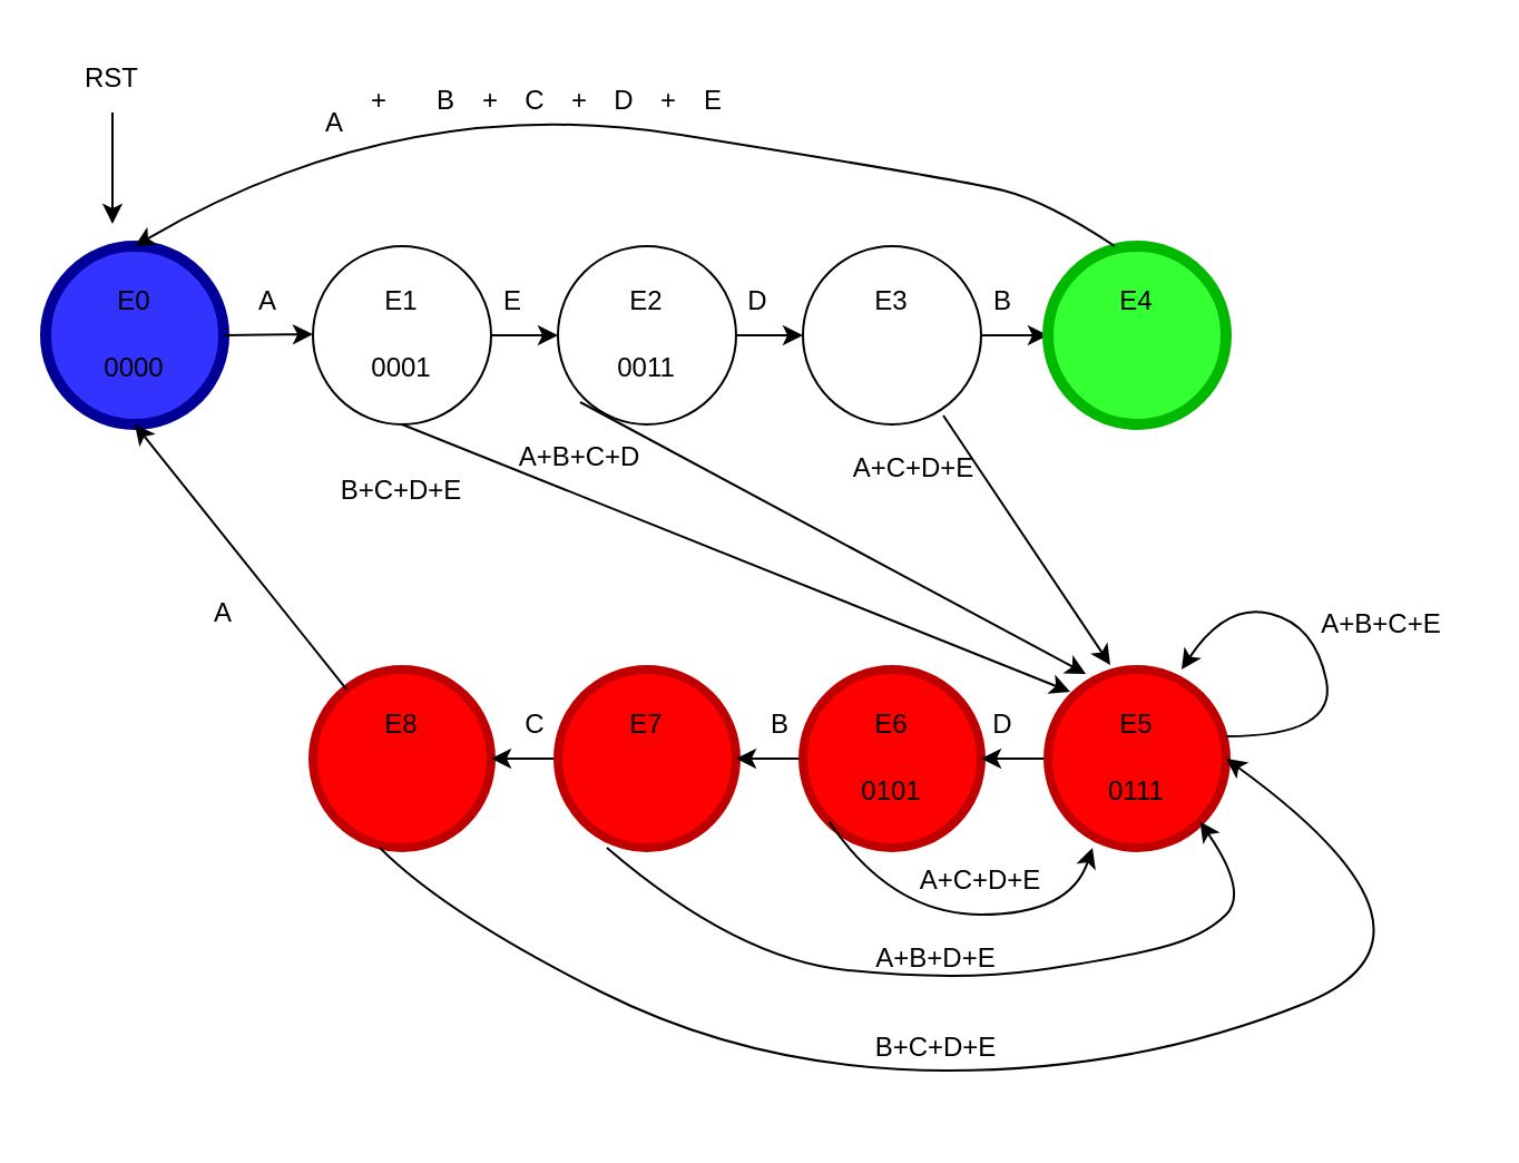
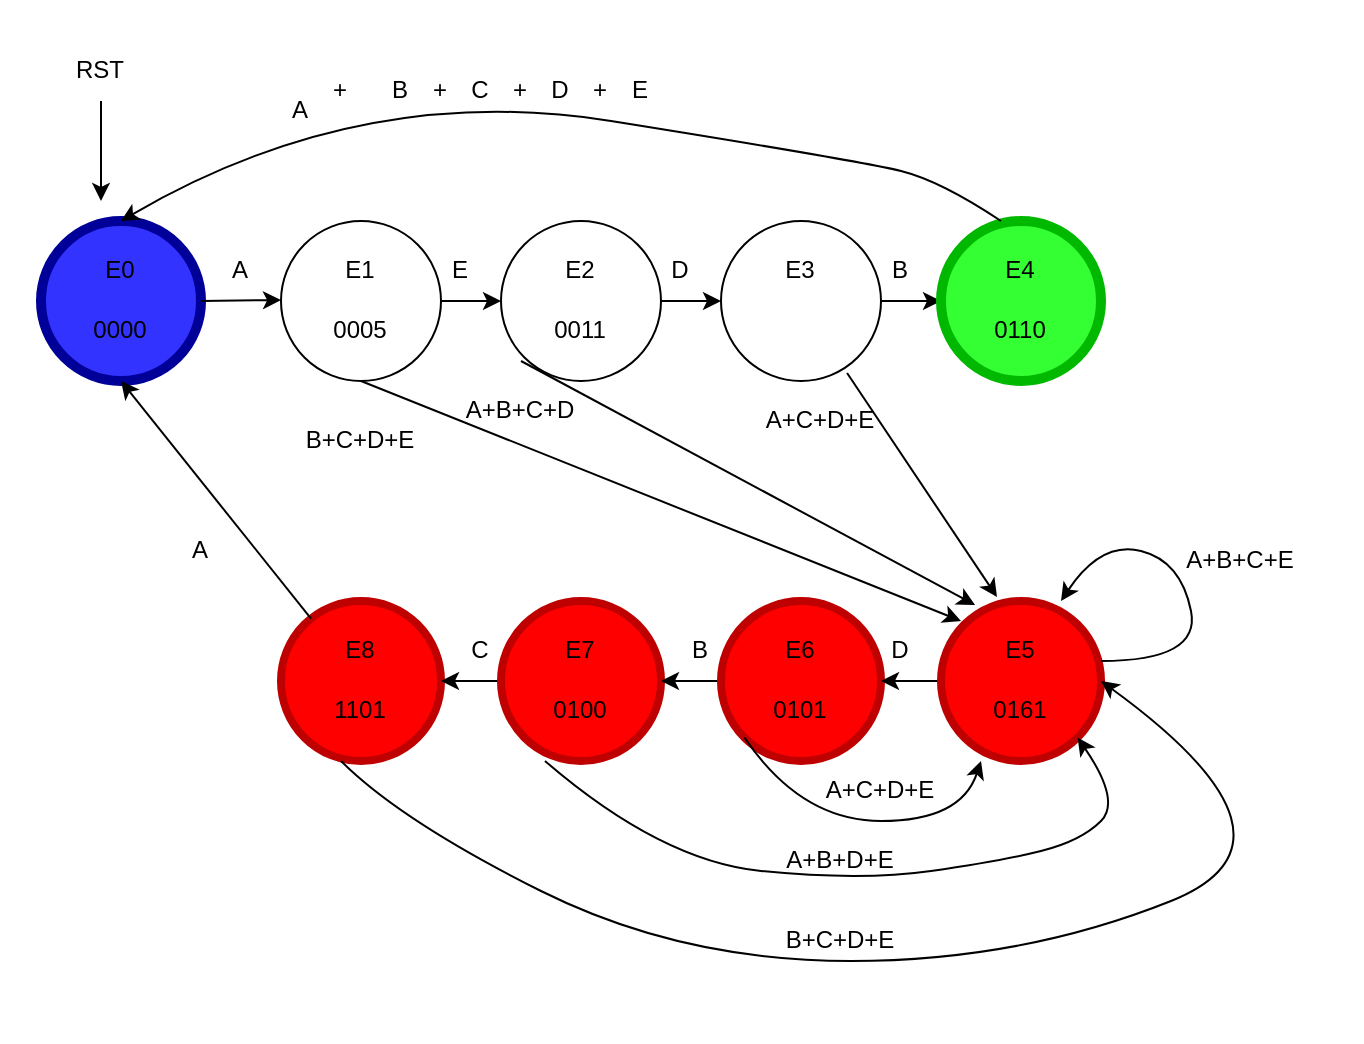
  <mxCell id="0" />
  <mxCell id="1" parent="0" />
  <mxCell id="2" value="" style="ellipse;whiteSpace=wrap;html=1;aspect=fixed;fillColor=#3333FF;strokeColor=#000099;fontColor=#ffffff;strokeWidth=5;" parent="1" vertex="1"><mxGeometry x="20" y="110" width="80" height="80" as="geometry" /></mxCell>
  <mxCell id="3" value="" style="edgeStyle=orthogonalEdgeStyle;rounded=0;orthogonalLoop=1;jettySize=auto;html=1;" edge="1" parent="1" source="4" target="6"><mxGeometry relative="1" as="geometry" /></mxCell>
  <mxCell id="4" value="" style="ellipse;whiteSpace=wrap;html=1;aspect=fixed;" parent="1" vertex="1"><mxGeometry x="140" y="110" width="80" height="80" as="geometry" /></mxCell>
  <mxCell id="5" value="" style="edgeStyle=orthogonalEdgeStyle;rounded=0;orthogonalLoop=1;jettySize=auto;html=1;" edge="1" parent="1" source="6" target="8"><mxGeometry relative="1" as="geometry" /></mxCell>
  <mxCell id="6" value="" style="ellipse;whiteSpace=wrap;html=1;aspect=fixed;" vertex="1" parent="1"><mxGeometry x="250" y="110" width="80" height="80" as="geometry" /></mxCell>
  <mxCell id="7" value="" style="edgeStyle=orthogonalEdgeStyle;rounded=0;orthogonalLoop=1;jettySize=auto;html=1;" edge="1" parent="1" source="8" target="9"><mxGeometry relative="1" as="geometry" /></mxCell>
  <mxCell id="8" value="" style="ellipse;whiteSpace=wrap;html=1;aspect=fixed;" vertex="1" parent="1"><mxGeometry x="360" y="110" width="80" height="80" as="geometry" /></mxCell>
  <mxCell id="9" value="" style="ellipse;whiteSpace=wrap;html=1;aspect=fixed;strokeColor=#00B800;strokeWidth=5;fillColor=#33FF33;" vertex="1" parent="1"><mxGeometry x="470" y="110" width="80" height="80" as="geometry" /></mxCell>
  <mxCell id="10" value="" style="ellipse;whiteSpace=wrap;html=1;aspect=fixed;fillColor=#FF0000;strokeColor=#BF0000;strokeWidth=4;" vertex="1" parent="1"><mxGeometry x="140" y="300" width="80" height="80" as="geometry" /></mxCell>
  <mxCell id="11" value="" style="edgeStyle=orthogonalEdgeStyle;rounded=0;orthogonalLoop=1;jettySize=auto;html=1;" edge="1" parent="1" source="12" target="10"><mxGeometry relative="1" as="geometry" /></mxCell>
  <mxCell id="12" value="" style="ellipse;whiteSpace=wrap;html=1;aspect=fixed;fillColor=#FF0000;strokeColor=#BF0000;strokeWidth=4;" vertex="1" parent="1"><mxGeometry x="250" y="300" width="80" height="80" as="geometry" /></mxCell>
  <mxCell id="13" value="" style="edgeStyle=orthogonalEdgeStyle;rounded=0;orthogonalLoop=1;jettySize=auto;html=1;" edge="1" parent="1" source="14" target="12"><mxGeometry relative="1" as="geometry" /></mxCell>
  <mxCell id="14" value="" style="ellipse;whiteSpace=wrap;html=1;aspect=fixed;fillColor=#FF0000;strokeColor=#BF0000;strokeWidth=4;" vertex="1" parent="1"><mxGeometry x="360" y="300" width="80" height="80" as="geometry" /></mxCell>
  <mxCell id="15" value="" style="edgeStyle=orthogonalEdgeStyle;rounded=0;orthogonalLoop=1;jettySize=auto;html=1;" edge="1" parent="1" source="16" target="14"><mxGeometry relative="1" as="geometry" /></mxCell>
  <mxCell id="16" value="" style="ellipse;whiteSpace=wrap;html=1;aspect=fixed;fillColor=#FF0000;strokeColor=#BF0000;strokeWidth=4;" vertex="1" parent="1"><mxGeometry x="470" y="300" width="80" height="80" as="geometry" /></mxCell>
  <mxCell id="17" value="" style="endArrow=classic;html=1;rounded=0;" edge="1" parent="1"><mxGeometry width="50" height="50" relative="1" as="geometry"><mxPoint x="100" y="150" as="sourcePoint" /><mxPoint x="140" y="149.5" as="targetPoint" /></mxGeometry></mxCell>
  <mxCell id="18" value="E0" style="text;html=1;strokeColor=none;fillColor=none;align=center;verticalAlign=middle;whiteSpace=wrap;rounded=0;" vertex="1" parent="1"><mxGeometry x="30" y="120" width="60" height="30" as="geometry" /></mxCell>
  <mxCell id="19" value="E1" style="text;html=1;strokeColor=none;fillColor=none;align=center;verticalAlign=middle;whiteSpace=wrap;rounded=0;" vertex="1" parent="1"><mxGeometry x="150" y="120" width="60" height="30" as="geometry" /></mxCell>
  <mxCell id="20" value="E2" style="text;html=1;strokeColor=none;fillColor=none;align=center;verticalAlign=middle;whiteSpace=wrap;rounded=0;" vertex="1" parent="1"><mxGeometry x="260" y="120" width="60" height="30" as="geometry" /></mxCell>
  <mxCell id="21" value="E3" style="text;html=1;strokeColor=none;fillColor=none;align=center;verticalAlign=middle;whiteSpace=wrap;rounded=0;" vertex="1" parent="1"><mxGeometry x="370" y="120" width="60" height="30" as="geometry" /></mxCell>
  <mxCell id="22" value="E4" style="text;html=1;strokeColor=none;fillColor=none;align=center;verticalAlign=middle;whiteSpace=wrap;rounded=0;" vertex="1" parent="1"><mxGeometry x="480" y="120" width="60" height="30" as="geometry" /></mxCell>
  <mxCell id="23" value="E5" style="text;html=1;strokeColor=none;fillColor=none;align=center;verticalAlign=middle;whiteSpace=wrap;rounded=0;" vertex="1" parent="1"><mxGeometry x="480" y="310" width="60" height="30" as="geometry" /></mxCell>
  <mxCell id="24" value="E6" style="text;html=1;strokeColor=none;fillColor=none;align=center;verticalAlign=middle;whiteSpace=wrap;rounded=0;" vertex="1" parent="1"><mxGeometry x="370" y="310" width="60" height="30" as="geometry" /></mxCell>
  <mxCell id="25" value="E7" style="text;html=1;strokeColor=none;fillColor=none;align=center;verticalAlign=middle;whiteSpace=wrap;rounded=0;" vertex="1" parent="1"><mxGeometry x="260" y="310" width="60" height="30" as="geometry" /></mxCell>
  <mxCell id="26" value="E8" style="text;html=1;strokeColor=none;fillColor=none;align=center;verticalAlign=middle;whiteSpace=wrap;rounded=0;" vertex="1" parent="1"><mxGeometry x="150" y="310" width="60" height="30" as="geometry" /></mxCell>
  <mxCell id="27" value="0000" style="text;html=1;strokeColor=none;fillColor=none;align=center;verticalAlign=middle;whiteSpace=wrap;rounded=0;" vertex="1" parent="1"><mxGeometry x="30" y="150" width="60" height="30" as="geometry" /></mxCell>
- <mxCell id="28" value="0001" style="text;html=1;strokeColor=none;fillColor=none;align=center;verticalAlign=middle;whiteSpace=wrap;rounded=0;" vertex="1" parent="1"><mxGeometry x="150" y="150" width="60" height="30" as="geometry" /></mxCell>
+ <mxCell id="28" value="0005" style="text;html=1;strokeColor=none;fillColor=none;align=center;verticalAlign=middle;whiteSpace=wrap;rounded=0;" vertex="1" parent="1"><mxGeometry x="150" y="150" width="60" height="30" as="geometry" /></mxCell>
  <mxCell id="29" value="0011" style="text;html=1;strokeColor=none;fillColor=none;align=center;verticalAlign=middle;whiteSpace=wrap;rounded=0;" vertex="1" parent="1"><mxGeometry x="260" y="150" width="60" height="30" as="geometry" /></mxCell>
+ <mxCell id="30" value="0110" style="text;html=1;strokeColor=none;fillColor=none;align=center;verticalAlign=middle;whiteSpace=wrap;rounded=0;" vertex="1" parent="1"><mxGeometry x="480" y="150" width="60" height="30" as="geometry" /></mxCell>
+ <mxCell id="31" value="1101" style="text;html=1;strokeColor=none;fillColor=none;align=center;verticalAlign=middle;whiteSpace=wrap;rounded=0;" vertex="1" parent="1"><mxGeometry x="150" y="340" width="60" height="30" as="geometry" /></mxCell>
+ <mxCell id="32" value="0100" style="text;html=1;strokeColor=none;fillColor=none;align=center;verticalAlign=middle;whiteSpace=wrap;rounded=0;" vertex="1" parent="1"><mxGeometry x="260" y="340" width="60" height="30" as="geometry" /></mxCell>
  <mxCell id="33" value="0101" style="text;html=1;strokeColor=none;fillColor=none;align=center;verticalAlign=middle;whiteSpace=wrap;rounded=0;" vertex="1" parent="1"><mxGeometry x="370" y="340" width="60" height="30" as="geometry" /></mxCell>
- <mxCell id="34" value="0111" style="text;html=1;strokeColor=none;fillColor=none;align=center;verticalAlign=middle;whiteSpace=wrap;rounded=0;" vertex="1" parent="1"><mxGeometry x="480" y="340" width="60" height="30" as="geometry" /></mxCell>
+ <mxCell id="34" value="0161" style="text;html=1;strokeColor=none;fillColor=none;align=center;verticalAlign=middle;whiteSpace=wrap;rounded=0;" vertex="1" parent="1"><mxGeometry x="480" y="340" width="60" height="30" as="geometry" /></mxCell>
  <mxCell id="35" value="A" style="text;html=1;strokeColor=none;fillColor=none;align=center;verticalAlign=middle;whiteSpace=wrap;rounded=0;strokeWidth=4;" vertex="1" parent="1"><mxGeometry x="90" y="120" width="60" height="30" as="geometry" /></mxCell>
  <mxCell id="36" value="E" style="text;html=1;strokeColor=none;fillColor=none;align=center;verticalAlign=middle;whiteSpace=wrap;rounded=0;strokeWidth=4;" vertex="1" parent="1"><mxGeometry x="200" y="120" width="60" height="30" as="geometry" /></mxCell>
  <mxCell id="37" value="D" style="text;html=1;strokeColor=none;fillColor=none;align=center;verticalAlign=middle;whiteSpace=wrap;rounded=0;strokeWidth=4;" vertex="1" parent="1"><mxGeometry x="310" y="120" width="60" height="30" as="geometry" /></mxCell>
  <mxCell id="38" value="B" style="text;html=1;strokeColor=none;fillColor=none;align=center;verticalAlign=middle;whiteSpace=wrap;rounded=0;strokeWidth=4;" vertex="1" parent="1"><mxGeometry x="420" y="120" width="60" height="30" as="geometry" /></mxCell>
  <mxCell id="39" value="" style="endArrow=classic;html=1;rounded=0;entryX=0.5;entryY=1;entryDx=0;entryDy=0;" edge="1" parent="1" source="10" target="2"><mxGeometry width="50" height="50" relative="1" as="geometry"><mxPoint x="60" y="280" as="sourcePoint" /><mxPoint x="110" y="230" as="targetPoint" /></mxGeometry></mxCell>
  <mxCell id="40" value="" style="curved=1;endArrow=classic;html=1;rounded=0;entryX=0.5;entryY=0;entryDx=0;entryDy=0;" edge="1" parent="1" target="2"><mxGeometry width="50" height="50" relative="1" as="geometry"><mxPoint x="500" y="110" as="sourcePoint" /><mxPoint x="460" y="0" as="targetPoint" /><Array as="points"><mxPoint x="470" y="90" /><mxPoint x="430" y="80" /><mxPoint x="180" y="40" /></Array></mxGeometry></mxCell>
  <mxCell id="41" value="A" style="text;html=1;strokeColor=none;fillColor=none;align=center;verticalAlign=middle;whiteSpace=wrap;rounded=0;strokeWidth=4;" vertex="1" parent="1"><mxGeometry x="120" y="40" width="60" height="30" as="geometry" /></mxCell>
  <mxCell id="42" value="B" style="text;html=1;strokeColor=none;fillColor=none;align=center;verticalAlign=middle;whiteSpace=wrap;rounded=0;strokeWidth=4;" vertex="1" parent="1"><mxGeometry x="170" y="30" width="60" height="30" as="geometry" /></mxCell>
  <mxCell id="43" value="C" style="text;html=1;strokeColor=none;fillColor=none;align=center;verticalAlign=middle;whiteSpace=wrap;rounded=0;strokeWidth=4;" vertex="1" parent="1"><mxGeometry x="210" y="30" width="60" height="30" as="geometry" /></mxCell>
  <mxCell id="44" value="D" style="text;html=1;strokeColor=none;fillColor=none;align=center;verticalAlign=middle;whiteSpace=wrap;rounded=0;strokeWidth=4;" vertex="1" parent="1"><mxGeometry x="250" y="30" width="60" height="30" as="geometry" /></mxCell>
  <mxCell id="45" value="E" style="text;html=1;strokeColor=none;fillColor=none;align=center;verticalAlign=middle;whiteSpace=wrap;rounded=0;strokeWidth=4;" vertex="1" parent="1"><mxGeometry x="290" y="30" width="60" height="30" as="geometry" /></mxCell>
  <mxCell id="46" value="+" style="text;html=1;strokeColor=none;fillColor=none;align=center;verticalAlign=middle;whiteSpace=wrap;rounded=0;strokeWidth=4;" vertex="1" parent="1"><mxGeometry x="140" y="30" width="60" height="30" as="geometry" /></mxCell>
  <mxCell id="47" value="+" style="text;html=1;strokeColor=none;fillColor=none;align=center;verticalAlign=middle;whiteSpace=wrap;rounded=0;strokeWidth=4;" vertex="1" parent="1"><mxGeometry x="190" y="30" width="60" height="30" as="geometry" /></mxCell>
  <mxCell id="48" value="+" style="text;html=1;strokeColor=none;fillColor=none;align=center;verticalAlign=middle;whiteSpace=wrap;rounded=0;strokeWidth=4;" vertex="1" parent="1"><mxGeometry x="230" y="30" width="60" height="30" as="geometry" /></mxCell>
  <mxCell id="49" value="+" style="text;html=1;strokeColor=none;fillColor=none;align=center;verticalAlign=middle;whiteSpace=wrap;rounded=0;strokeWidth=4;" vertex="1" parent="1"><mxGeometry x="270" y="30" width="60" height="30" as="geometry" /></mxCell>
  <mxCell id="50" value="" style="endArrow=classic;html=1;rounded=0;entryX=0;entryY=0;entryDx=0;entryDy=0;exitX=0.5;exitY=1;exitDx=0;exitDy=0;" edge="1" parent="1" source="4" target="23"><mxGeometry width="50" height="50" relative="1" as="geometry"><mxPoint x="190" y="230" as="sourcePoint" /><mxPoint x="240" y="180" as="targetPoint" /></mxGeometry></mxCell>
  <mxCell id="51" value="" style="endArrow=classic;html=1;rounded=0;entryX=0.213;entryY=0.025;entryDx=0;entryDy=0;entryPerimeter=0;exitX=0;exitY=1;exitDx=0;exitDy=0;" edge="1" parent="1" source="29" target="16"><mxGeometry width="50" height="50" relative="1" as="geometry"><mxPoint x="420" y="230" as="sourcePoint" /><mxPoint x="470" y="180" as="targetPoint" /></mxGeometry></mxCell>
  <mxCell id="52" value="" style="endArrow=classic;html=1;rounded=0;exitX=0.788;exitY=0.95;exitDx=0;exitDy=0;exitPerimeter=0;entryX=0.35;entryY=-0.025;entryDx=0;entryDy=0;entryPerimeter=0;" edge="1" parent="1" source="8" target="16"><mxGeometry width="50" height="50" relative="1" as="geometry"><mxPoint x="425" y="260" as="sourcePoint" /><mxPoint x="500" y="290" as="targetPoint" /></mxGeometry></mxCell>
  <mxCell id="53" value="" style="curved=1;endArrow=classic;html=1;rounded=0;exitX=0;exitY=1;exitDx=0;exitDy=0;entryX=0.25;entryY=1;entryDx=0;entryDy=0;entryPerimeter=0;" edge="1" parent="1" source="14" target="16"><mxGeometry width="50" height="50" relative="1" as="geometry"><mxPoint x="440" y="440" as="sourcePoint" /><mxPoint x="500" y="390" as="targetPoint" /><Array as="points"><mxPoint x="400" y="410" /><mxPoint x="480" y="410" /></Array></mxGeometry></mxCell>
  <mxCell id="54" value="" style="curved=1;endArrow=classic;html=1;rounded=0;exitX=0.275;exitY=1;exitDx=0;exitDy=0;exitPerimeter=0;entryX=1;entryY=1;entryDx=0;entryDy=0;" edge="1" parent="1" source="12" target="16"><mxGeometry width="50" height="50" relative="1" as="geometry"><mxPoint x="320" y="440" as="sourcePoint" /><mxPoint x="550" y="400" as="targetPoint" /><Array as="points"><mxPoint x="330" y="430" /><mxPoint x="430" y="440" /><mxPoint x="500" y="430" /><mxPoint x="540" y="420" /><mxPoint x="560" y="400" /></Array></mxGeometry></mxCell>
  <mxCell id="55" value="" style="curved=1;endArrow=classic;html=1;rounded=0;exitX=0.375;exitY=1;exitDx=0;exitDy=0;exitPerimeter=0;entryX=1;entryY=0.5;entryDx=0;entryDy=0;" edge="1" parent="1" source="10" target="16"><mxGeometry width="50" height="50" relative="1" as="geometry"><mxPoint x="195" y="430" as="sourcePoint" /><mxPoint x="560" y="370" as="targetPoint" /><Array as="points"><mxPoint x="200" y="410" /><mxPoint x="340" y="480" /><mxPoint x="510" y="480" /><mxPoint x="660" y="420" /></Array></mxGeometry></mxCell>
  <mxCell id="56" value="" style="endArrow=classic;html=1;rounded=0;" edge="1" parent="1"><mxGeometry width="50" height="50" relative="1" as="geometry"><mxPoint x="50" y="50" as="sourcePoint" /><mxPoint x="50" y="100" as="targetPoint" /></mxGeometry></mxCell>
  <mxCell id="57" value="RST" style="text;html=1;strokeColor=none;fillColor=none;align=center;verticalAlign=middle;whiteSpace=wrap;rounded=0;strokeWidth=4;" vertex="1" parent="1"><mxGeometry x="20" y="20" width="60" height="30" as="geometry" /></mxCell>
  <mxCell id="58" value="B+C+D+E" style="text;html=1;strokeColor=none;fillColor=none;align=center;verticalAlign=middle;whiteSpace=wrap;rounded=0;strokeWidth=4;rotation=0;" vertex="1" parent="1"><mxGeometry x="150" y="190" width="60" height="60" as="geometry" /></mxCell>
  <mxCell id="59" value="A+B+C+D" style="text;html=1;strokeColor=none;fillColor=none;align=center;verticalAlign=middle;whiteSpace=wrap;rounded=0;strokeWidth=4;rotation=0;" vertex="1" parent="1"><mxGeometry x="230" y="190" width="60" height="30" as="geometry" /></mxCell>
  <mxCell id="60" value="A+C+D+E" style="text;html=1;strokeColor=none;fillColor=none;align=center;verticalAlign=middle;whiteSpace=wrap;rounded=0;strokeWidth=4;rotation=0;" vertex="1" parent="1"><mxGeometry x="380" y="180" width="60" height="60" as="geometry" /></mxCell>
  <mxCell id="61" value="A+B+C+E" style="text;html=1;strokeColor=none;fillColor=none;align=center;verticalAlign=middle;whiteSpace=wrap;rounded=0;strokeWidth=4;rotation=0;" vertex="1" parent="1"><mxGeometry x="590" y="250" width="60" height="60" as="geometry" /></mxCell>
  <mxCell id="62" value="A+C+D+E" style="text;html=1;strokeColor=none;fillColor=none;align=center;verticalAlign=middle;whiteSpace=wrap;rounded=0;strokeWidth=4;rotation=0;" vertex="1" parent="1"><mxGeometry x="410" y="360" width="60" height="70" as="geometry" /></mxCell>
  <mxCell id="63" value="B+C+D+E" style="text;html=1;strokeColor=none;fillColor=none;align=center;verticalAlign=middle;whiteSpace=wrap;rounded=0;strokeWidth=4;rotation=0;" vertex="1" parent="1"><mxGeometry x="390" y="440" width="60" height="60" as="geometry" /></mxCell>
  <mxCell id="64" value="" style="curved=1;endArrow=classic;html=1;rounded=0;entryX=0.75;entryY=0;entryDx=0;entryDy=0;entryPerimeter=0;" edge="1" parent="1" target="16"><mxGeometry width="50" height="50" relative="1" as="geometry"><mxPoint x="550" y="330" as="sourcePoint" /><mxPoint x="600" y="280" as="targetPoint" /><Array as="points"><mxPoint x="600" y="330" /><mxPoint x="590" y="280" /><mxPoint x="550" y="270" /></Array></mxGeometry></mxCell>
  <mxCell id="65" value="A+B+D+E" style="text;html=1;strokeColor=none;fillColor=none;align=center;verticalAlign=middle;whiteSpace=wrap;rounded=0;strokeWidth=4;rotation=0;" vertex="1" parent="1"><mxGeometry x="390" y="400" width="60" height="60" as="geometry" /></mxCell>
  <mxCell id="66" value="D" style="text;html=1;strokeColor=none;fillColor=none;align=center;verticalAlign=middle;whiteSpace=wrap;rounded=0;strokeWidth=4;" vertex="1" parent="1"><mxGeometry x="420" y="310" width="60" height="30" as="geometry" /></mxCell>
  <mxCell id="67" value="B" style="text;html=1;strokeColor=none;fillColor=none;align=center;verticalAlign=middle;whiteSpace=wrap;rounded=0;strokeWidth=4;" vertex="1" parent="1"><mxGeometry x="320" y="310" width="60" height="30" as="geometry" /></mxCell>
  <mxCell id="68" value="C" style="text;html=1;strokeColor=none;fillColor=none;align=center;verticalAlign=middle;whiteSpace=wrap;rounded=0;strokeWidth=4;" vertex="1" parent="1"><mxGeometry x="210" y="310" width="60" height="30" as="geometry" /></mxCell>
  <mxCell id="69" value="A" style="text;html=1;strokeColor=none;fillColor=none;align=center;verticalAlign=middle;whiteSpace=wrap;rounded=0;strokeWidth=4;" vertex="1" parent="1"><mxGeometry x="70" y="260" width="60" height="30" as="geometry" /></mxCell>
